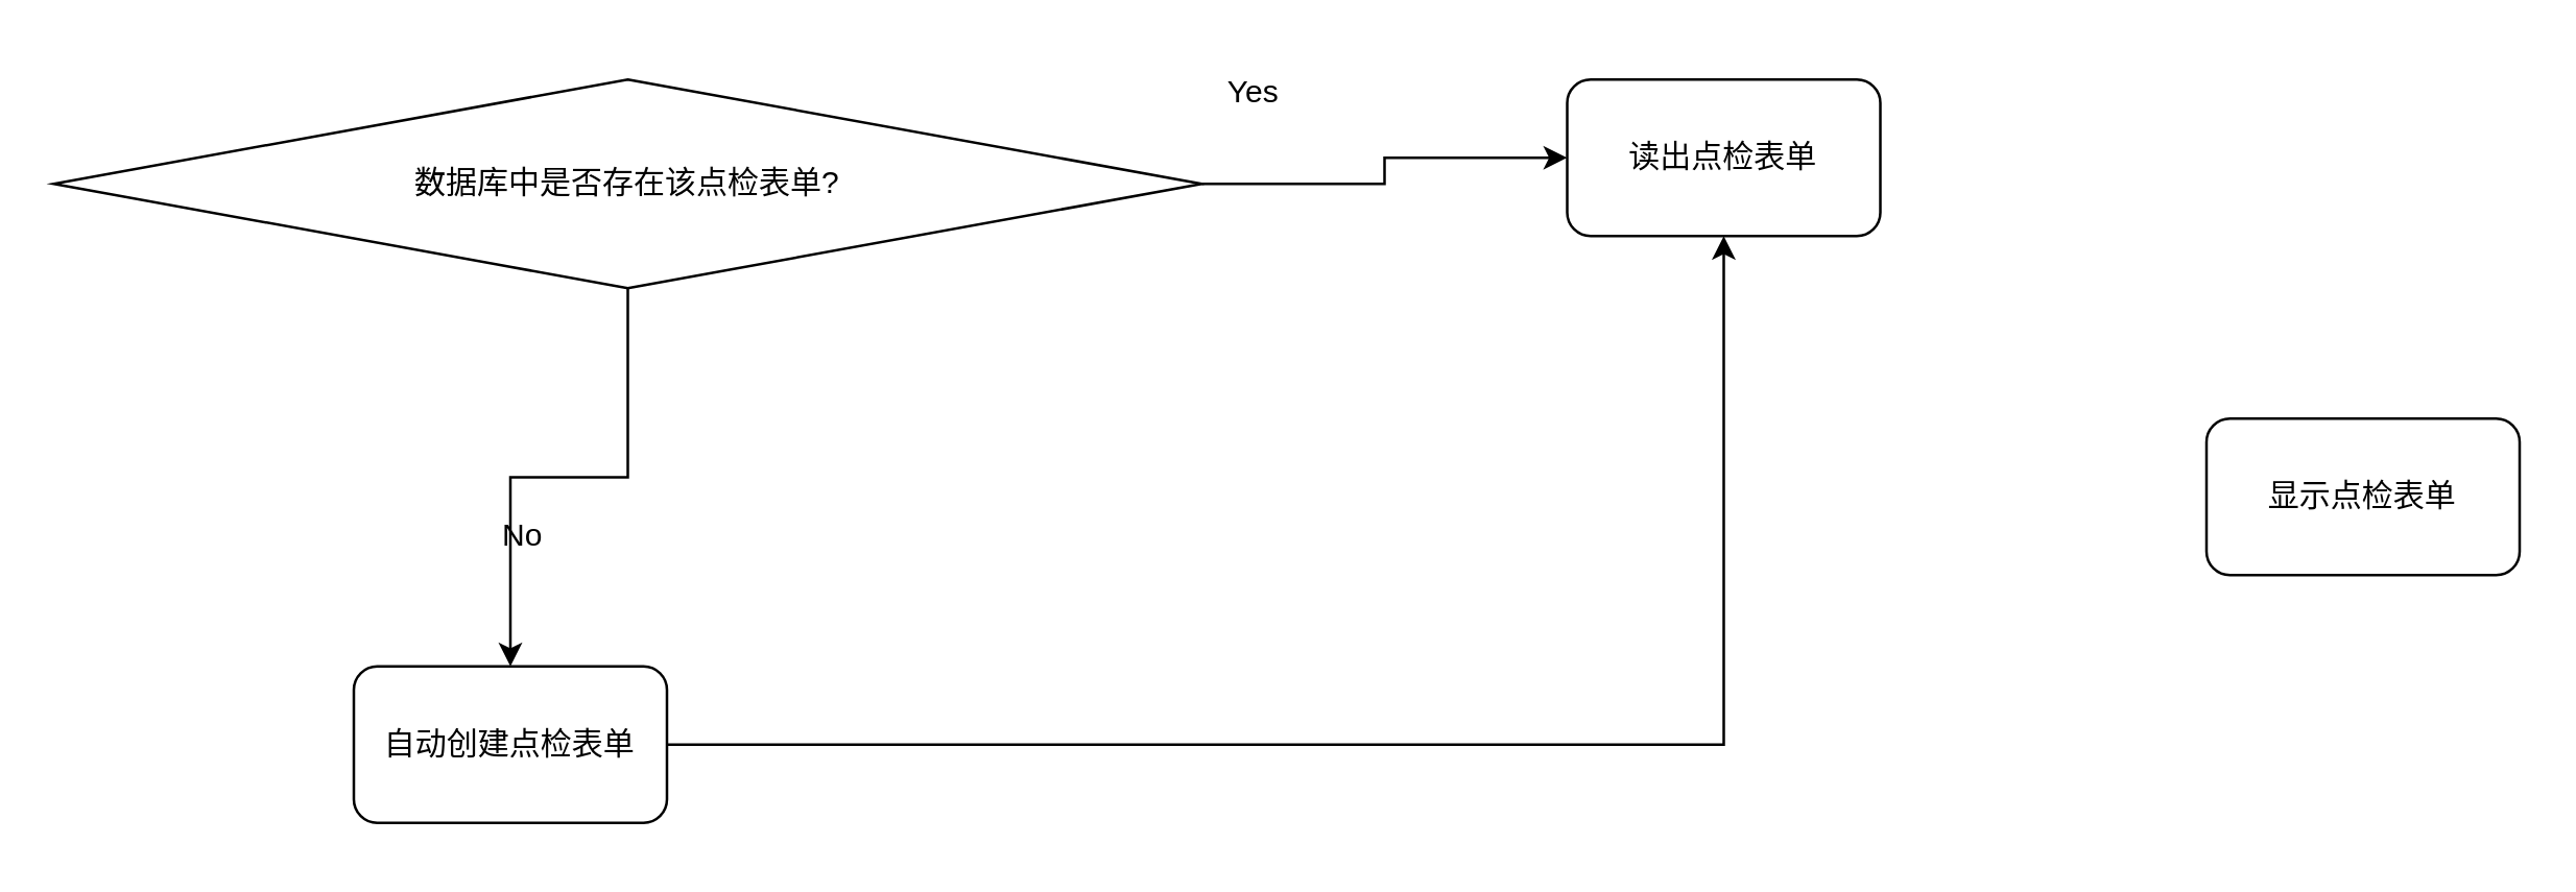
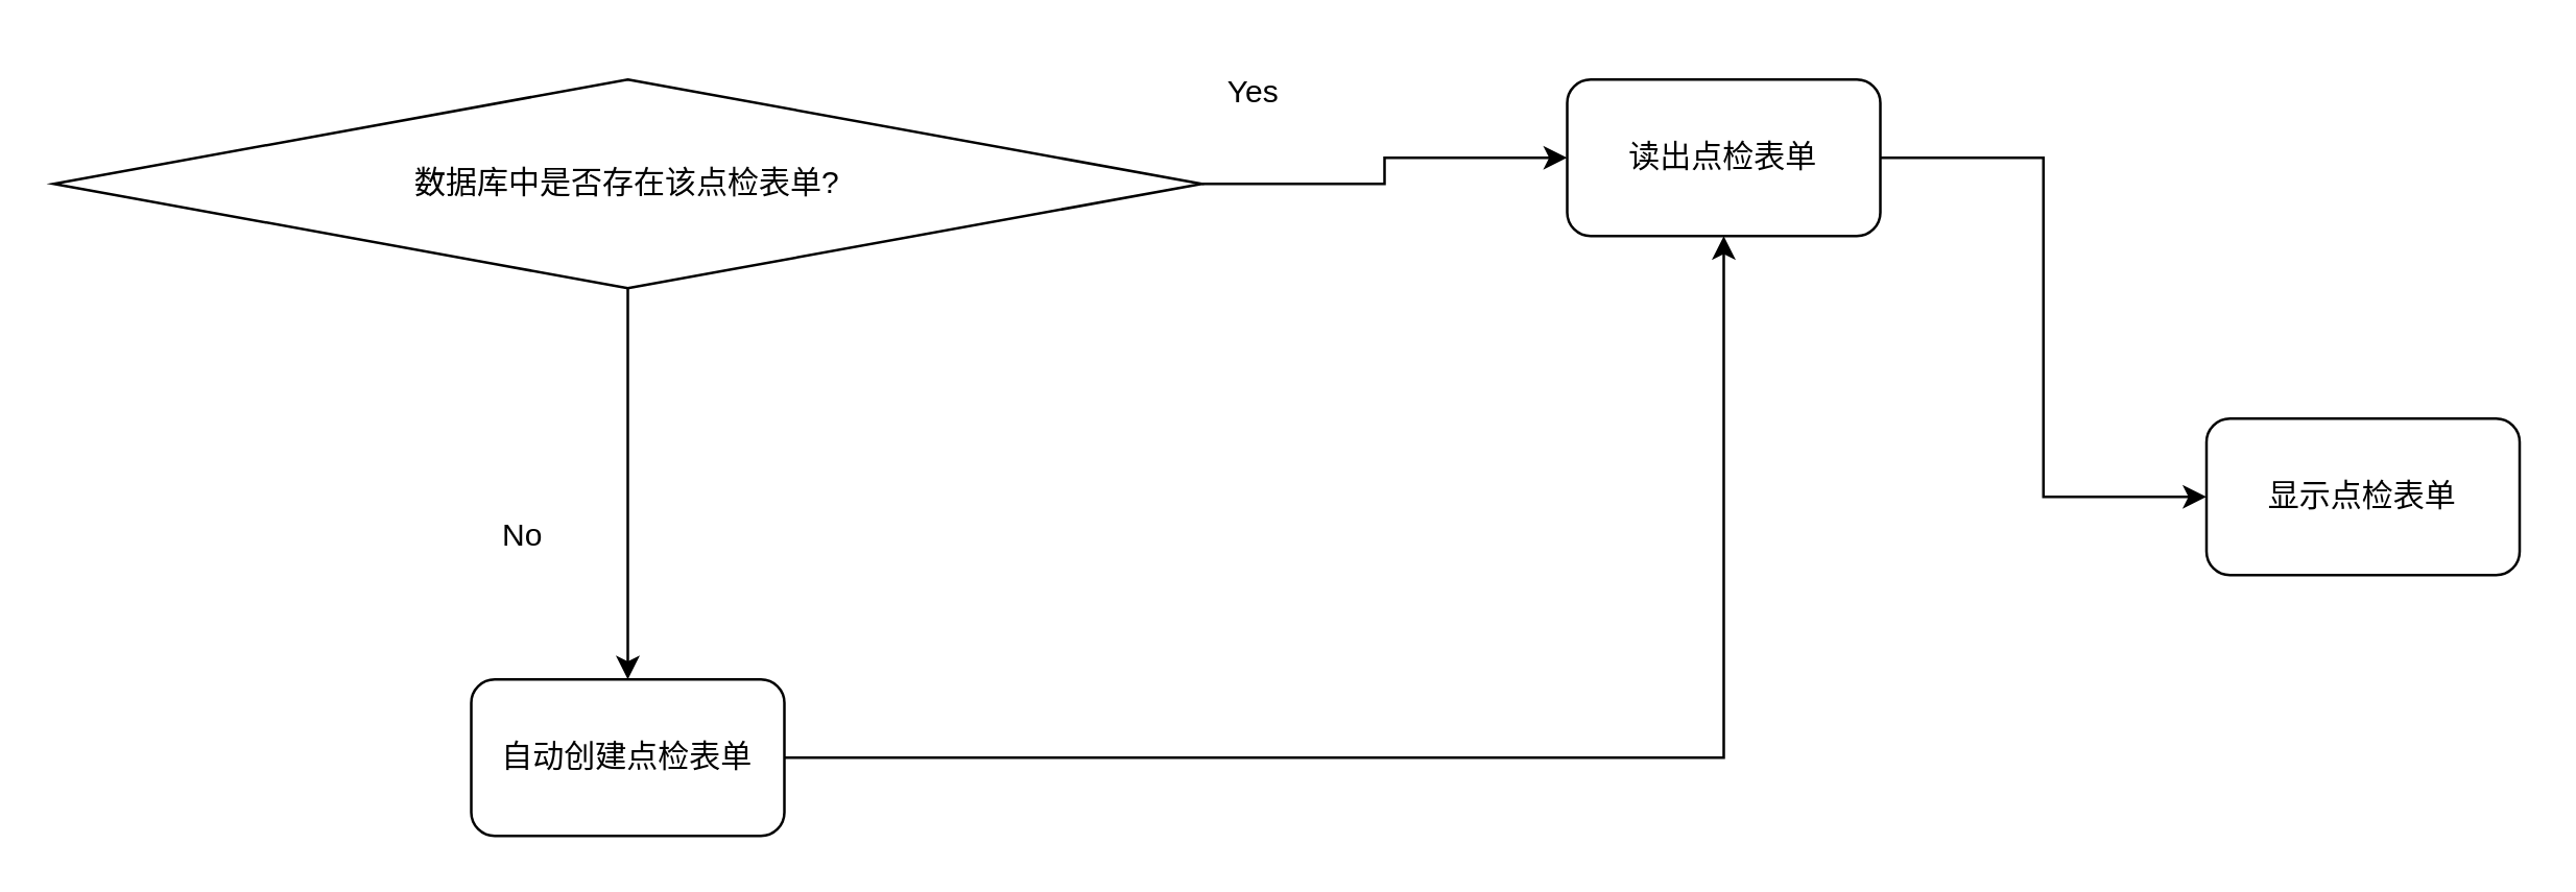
  <mxCell id="0" />
  <mxCell id="1" parent="0" />
  <mxCell id="2" style="edgeStyle=orthogonalEdgeStyle;rounded=0;orthogonalLoop=1;jettySize=auto;html=1;" edge="1" parent="1" source="4" target="6"><mxGeometry relative="1" as="geometry" /></mxCell>
  <mxCell id="3" style="edgeStyle=orthogonalEdgeStyle;rounded=0;orthogonalLoop=1;jettySize=auto;html=1;" edge="1" parent="1" source="4" target="8"><mxGeometry relative="1" as="geometry" /></mxCell>
  <mxCell id="4" value="数据库中是否存在该点检表单?" style="rhombus;whiteSpace=wrap;html=1;" vertex="1" parent="1"><mxGeometry x="20" y="30" width="440" height="80" as="geometry" /></mxCell>
  <mxCell id="5" style="edgeStyle=orthogonalEdgeStyle;rounded=0;orthogonalLoop=1;jettySize=auto;html=1;entryX=0.5;entryY=1;entryDx=0;entryDy=0;" edge="1" parent="1" source="6" target="8"><mxGeometry relative="1" as="geometry" /></mxCell>
- <mxCell id="6" value="自动创建点检表单" style="rounded=1;whiteSpace=wrap;html=1;" vertex="1" parent="1"><mxGeometry x="135" y="255" width="120" height="60" as="geometry" /></mxCell>
+ <mxCell id="6" value="自动创建点检表单" style="rounded=1;whiteSpace=wrap;html=1;" vertex="1" parent="1"><mxGeometry x="180" y="260" width="120" height="60" as="geometry" /></mxCell>
+ <mxCell id="7" style="edgeStyle=orthogonalEdgeStyle;rounded=0;orthogonalLoop=1;jettySize=auto;html=1;entryX=0;entryY=0.5;entryDx=0;entryDy=0;" edge="1" parent="1" source="8" target="11"><mxGeometry relative="1" as="geometry" /></mxCell>
  <mxCell id="8" value="读出点检表单" style="rounded=1;whiteSpace=wrap;html=1;" vertex="1" parent="1"><mxGeometry x="600" y="30" width="120" height="60" as="geometry" /></mxCell>
  <mxCell id="9" value="No" style="text;html=1;strokeColor=none;fillColor=none;align=center;verticalAlign=middle;whiteSpace=wrap;rounded=0;" vertex="1" parent="1"><mxGeometry x="170" y="190" width="60" height="30" as="geometry" /></mxCell>
  <mxCell id="10" value="Yes" style="text;html=1;strokeColor=none;fillColor=none;align=center;verticalAlign=middle;whiteSpace=wrap;rounded=0;" vertex="1" parent="1"><mxGeometry x="450" y="20" width="60" height="30" as="geometry" /></mxCell>
  <mxCell id="11" value="显示点检表单" style="rounded=1;whiteSpace=wrap;html=1;" vertex="1" parent="1"><mxGeometry x="845" y="160" width="120" height="60" as="geometry" /></mxCell>
